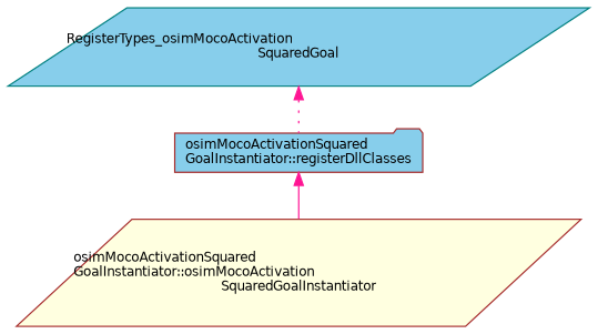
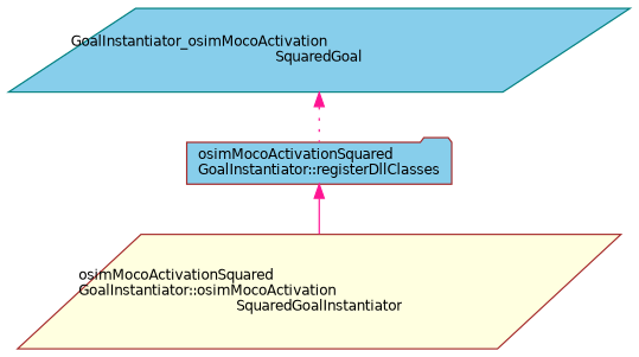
  digraph {
    rankdir=TB
    node [color=brown fillcolor=skyblue fontname=Helvetica fontsize=10 shape=parallelogram style=filled]
    edge [color=deeppink dir=back fontname=Helvetica fontsize=10 labelfontname=Helvetica labelfontsize=10]
-   n1 [color=teal fontcolor=black height=0.2 label="RegisterTypes_osimMocoActivation\lSquaredGoal" width=0.4]
+   n1 [color=teal fontcolor=black height=0.2 label="GoalInstantiator_osimMocoActivation\lSquaredGoal" width=0.4]
    n2 [height=0.2 label="osimMocoActivationSquared\lGoalInstantiator::registerDllClasses" shape=folder width=0.4]
    n3 [fillcolor=lightyellow height=0.2 label="osimMocoActivationSquared\lGoalInstantiator::osimMocoActivation\lSquaredGoalInstantiator" width=0.4]
    n1 -> n2 [style=dotted]
    n2 -> n3 [style=solid]
  }
